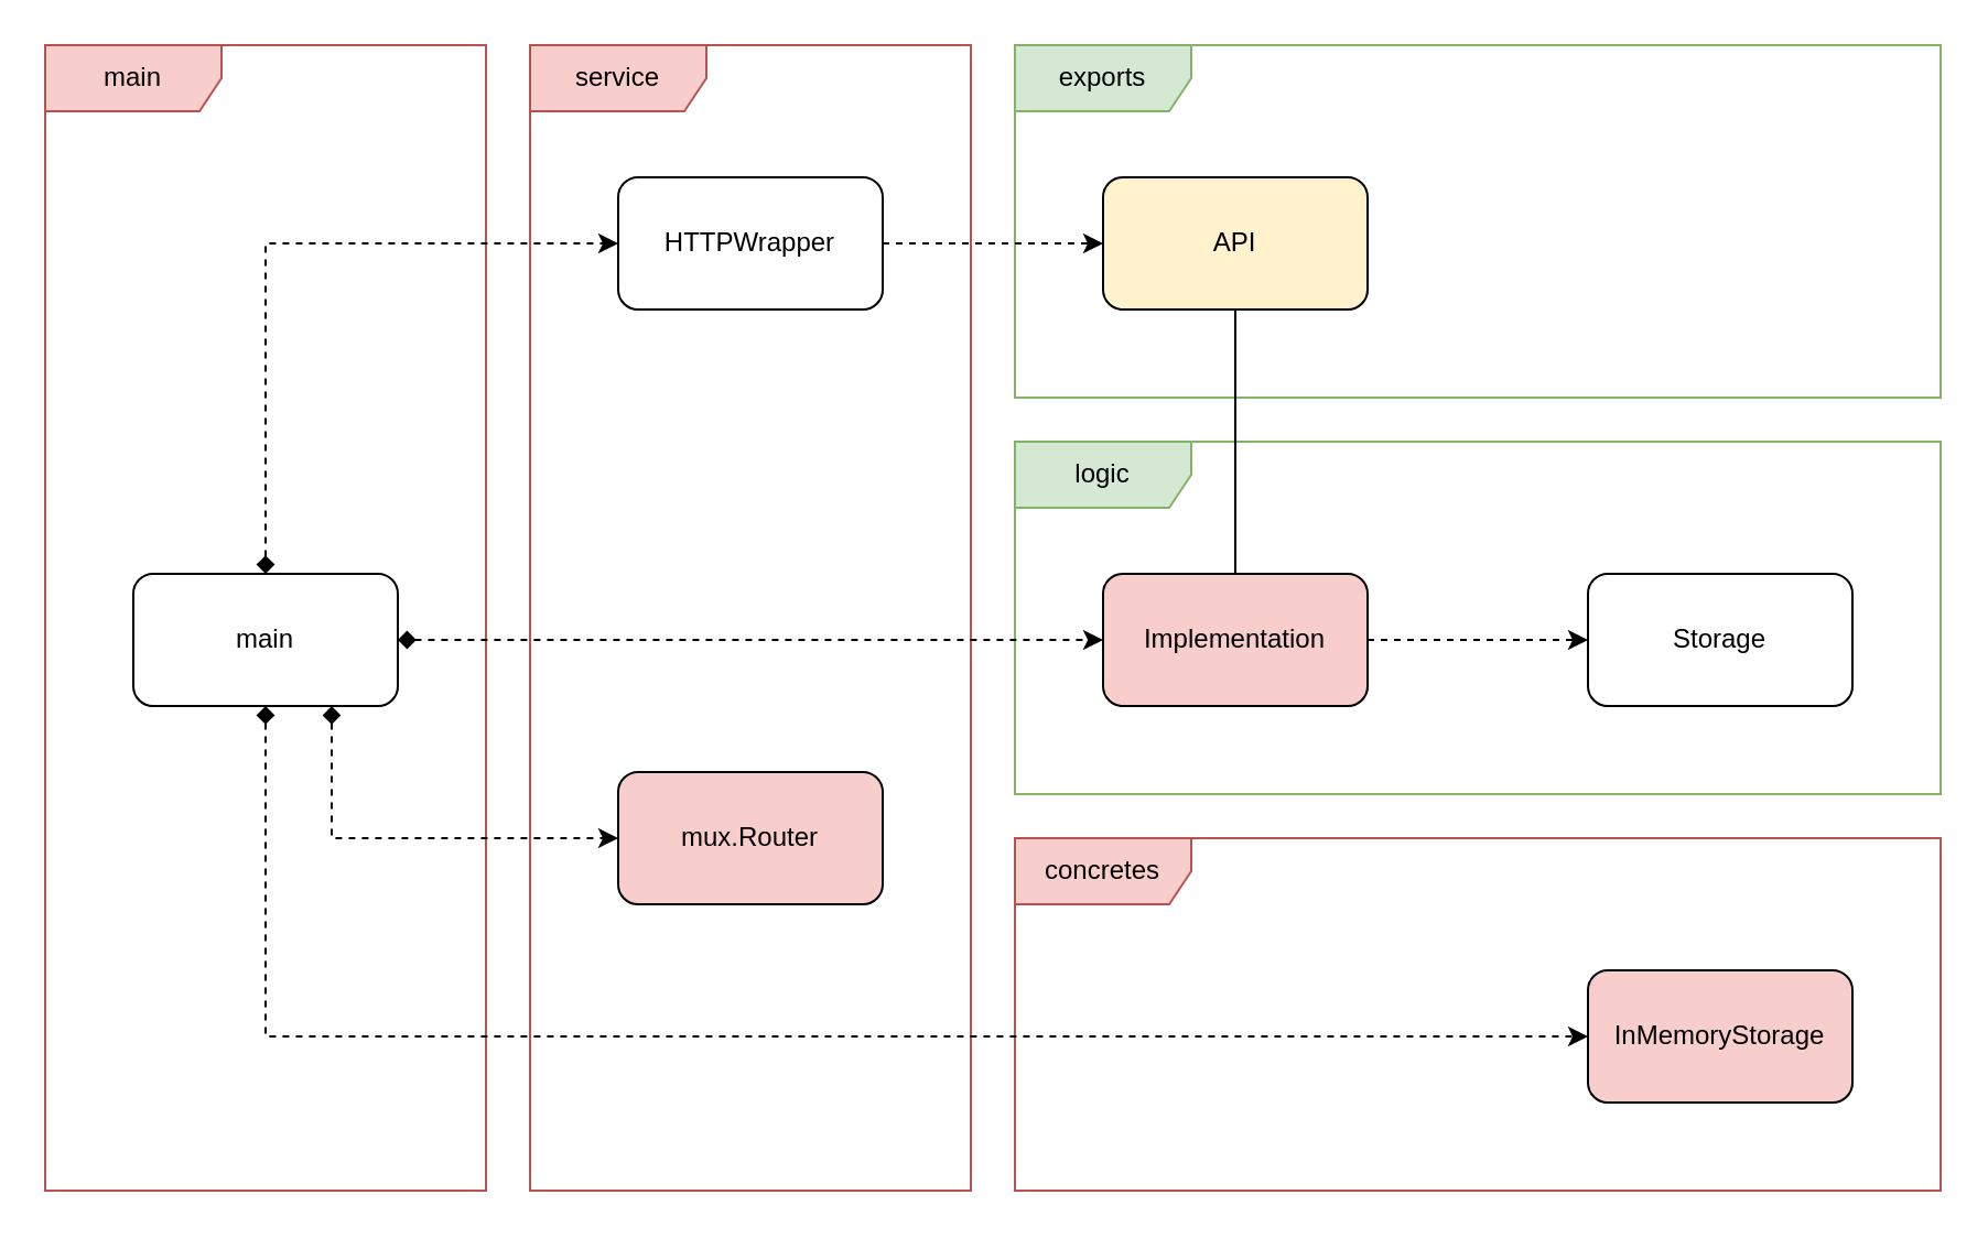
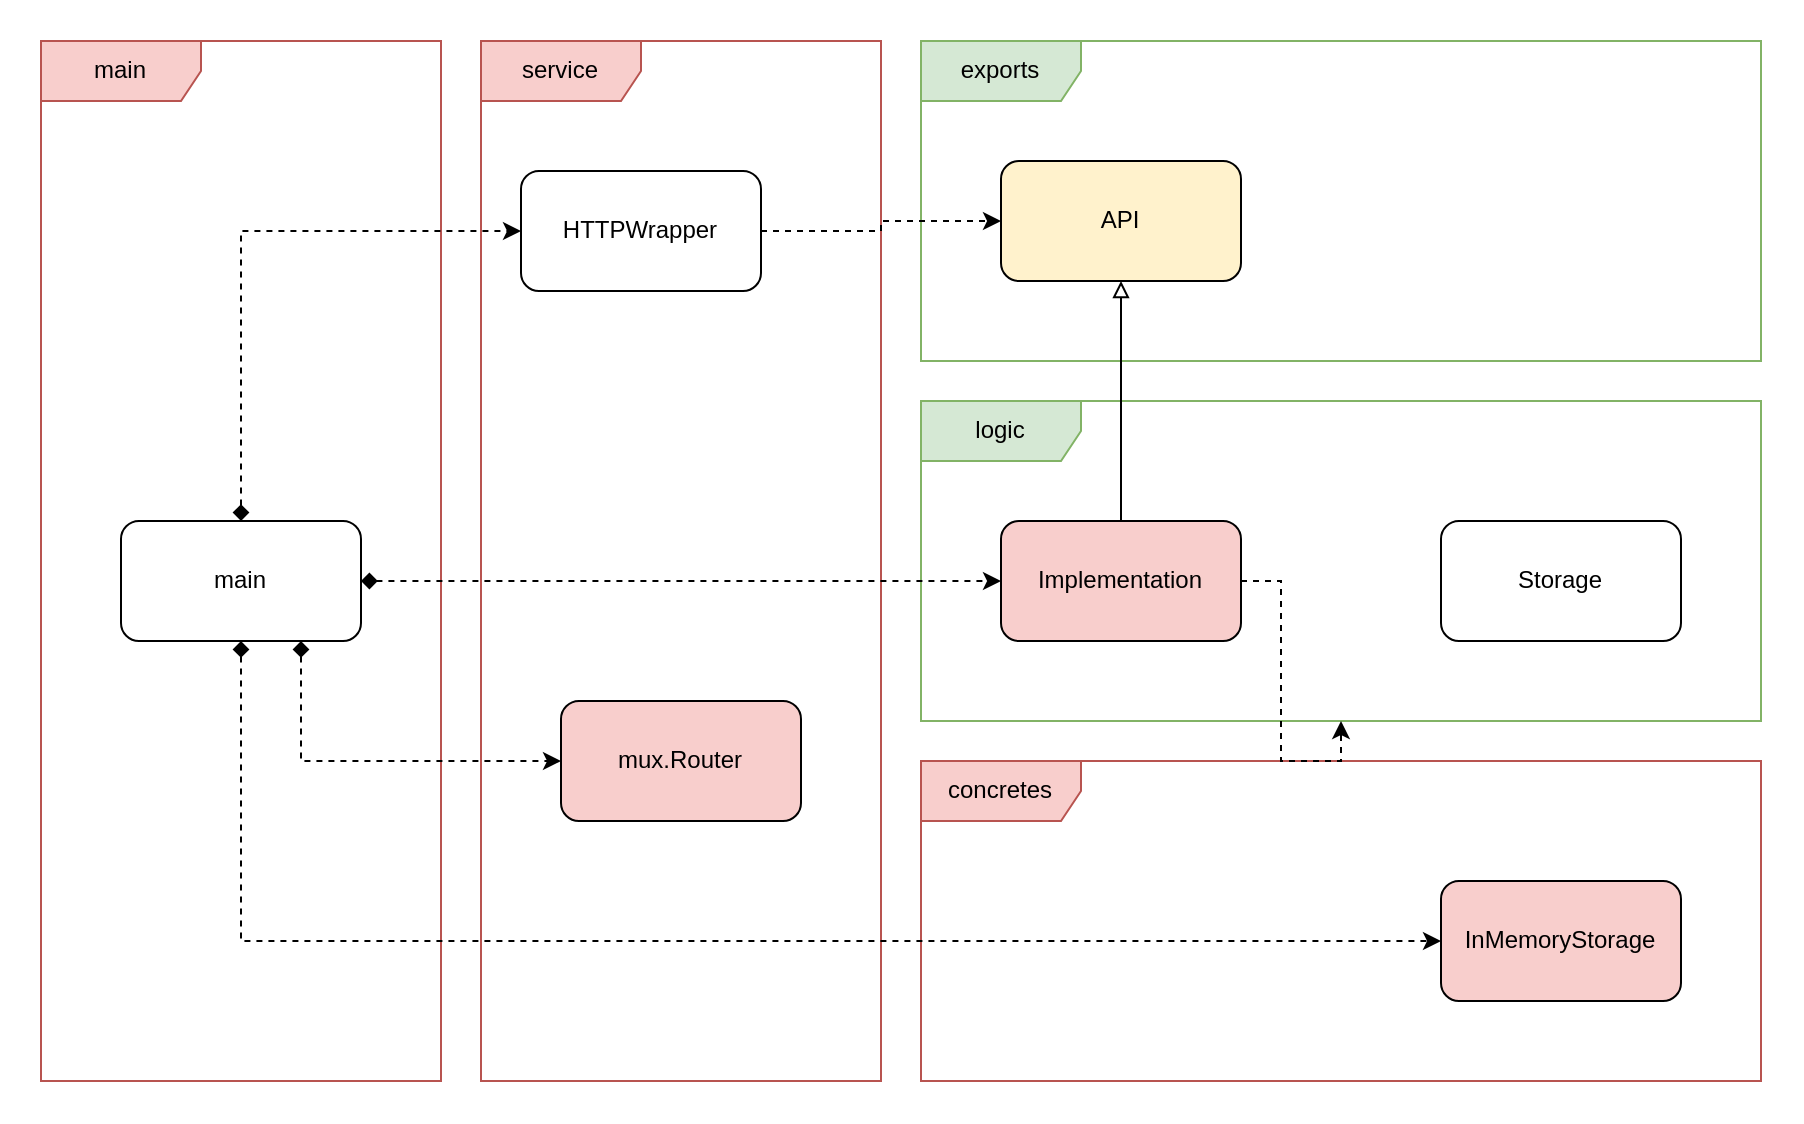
  <mxCell id="0" />
  <mxCell id="1" parent="0" />
  <mxCell id="2" value="exports" style="shape=umlFrame;whiteSpace=wrap;html=1;fillColor=#d5e8d4;strokeColor=#82b366;width=80;height=30;" vertex="1" parent="1"><mxGeometry x="460" y="20" width="420" height="160" as="geometry" /></mxCell>
  <mxCell id="3" value="service" style="shape=umlFrame;whiteSpace=wrap;html=1;fillColor=#f8cecc;strokeColor=#b85450;width=80;height=30;" vertex="1" parent="1"><mxGeometry x="240" y="20" width="200" height="520" as="geometry" /></mxCell>
  <mxCell id="4" value="logic" style="shape=umlFrame;whiteSpace=wrap;html=1;fillColor=#d5e8d4;strokeColor=#82b366;width=80;height=30;" vertex="1" parent="1"><mxGeometry x="460" y="200" width="420" height="160" as="geometry" /></mxCell>
  <mxCell id="5" value="concretes" style="shape=umlFrame;whiteSpace=wrap;html=1;fillColor=#f8cecc;strokeColor=#b85450;width=80;height=30;" vertex="1" parent="1"><mxGeometry x="460" y="380" width="420" height="160" as="geometry" /></mxCell>
- <mxCell id="6" style="edgeStyle=orthogonalEdgeStyle;rounded=0;orthogonalLoop=1;jettySize=auto;html=1;exitX=1;exitY=0.5;exitDx=0;exitDy=0;entryX=0;entryY=0.5;entryDx=0;entryDy=0;endArrow=classic;endFill=1;startArrow=none;startFill=0;dashed=1;" edge="1" parent="1" source="8" target="9"><mxGeometry relative="1" as="geometry" /></mxCell>
- <mxCell id="7" style="edgeStyle=orthogonalEdgeStyle;rounded=0;orthogonalLoop=1;jettySize=auto;html=1;exitX=0.5;exitY=0;exitDx=0;exitDy=0;entryX=0.5;entryY=1;entryDx=0;entryDy=0;startArrow=none;startFill=0;endArrow=none;endFill=0;" edge="1" parent="1" source="8" target="13"><mxGeometry relative="1" as="geometry" /></mxCell>
+ <mxCell id="6" style="edgeStyle=orthogonalEdgeStyle;rounded=0;orthogonalLoop=1;jettySize=auto;html=1;exitX=1;exitY=0.5;exitDx=0;exitDy=0;endArrow=classic;endFill=1;startArrow=none;startFill=0;dashed=1;" edge="1" parent="1" source="8" target="4"><mxGeometry relative="1" as="geometry" /></mxCell>
+ <mxCell id="7" style="edgeStyle=orthogonalEdgeStyle;rounded=0;orthogonalLoop=1;jettySize=auto;html=1;exitX=0.5;exitY=0;exitDx=0;exitDy=0;entryX=0.5;entryY=1;entryDx=0;entryDy=0;startArrow=none;startFill=0;endArrow=block;endFill=0;" edge="1" parent="1" source="8" target="13"><mxGeometry relative="1" as="geometry" /></mxCell>
  <mxCell id="8" value="Implementation" style="rounded=1;whiteSpace=wrap;html=1;fillColor=#f8cecc;" vertex="1" parent="1"><mxGeometry x="500" y="260" width="120" height="60" as="geometry" /></mxCell>
  <mxCell id="9" value="Storage" style="rounded=1;whiteSpace=wrap;html=1;" vertex="1" parent="1"><mxGeometry x="720" y="260" width="120" height="60" as="geometry" /></mxCell>
  <mxCell id="10" value="InMemoryStorage" style="rounded=1;whiteSpace=wrap;html=1;fillColor=#f8cecc;" vertex="1" parent="1"><mxGeometry x="720" y="440" width="120" height="60" as="geometry" /></mxCell>
  <mxCell id="11" style="edgeStyle=orthogonalEdgeStyle;rounded=0;orthogonalLoop=1;jettySize=auto;html=1;exitX=1;exitY=0.5;exitDx=0;exitDy=0;entryX=0;entryY=0.5;entryDx=0;entryDy=0;startArrow=none;startFill=0;endArrow=classic;endFill=1;dashed=1;" edge="1" parent="1" source="12" target="13"><mxGeometry relative="1" as="geometry" /></mxCell>
- <mxCell id="12" value="HTTPWrapper" style="rounded=1;whiteSpace=wrap;html=1;" vertex="1" parent="1"><mxGeometry x="280" y="80" width="120" height="60" as="geometry" /></mxCell>
+ <mxCell id="12" value="HTTPWrapper" style="rounded=1;whiteSpace=wrap;html=1;" vertex="1" parent="1"><mxGeometry x="260" y="85" width="120" height="60" as="geometry" /></mxCell>
  <mxCell id="13" value="API" style="rounded=1;whiteSpace=wrap;html=1;fillColor=#fff2cc;" vertex="1" parent="1"><mxGeometry x="500" y="80" width="120" height="60" as="geometry" /></mxCell>
  <mxCell id="14" value="main" style="shape=umlFrame;whiteSpace=wrap;html=1;fillColor=#f8cecc;strokeColor=#b85450;width=80;height=30;" vertex="1" parent="1"><mxGeometry x="20" y="20" width="200" height="520" as="geometry" /></mxCell>
  <mxCell id="15" value="mux.Router" style="rounded=1;whiteSpace=wrap;html=1;fillColor=#f8cecc;" vertex="1" parent="1"><mxGeometry x="280" y="350" width="120" height="60" as="geometry" /></mxCell>
  <mxCell id="16" style="edgeStyle=orthogonalEdgeStyle;rounded=0;orthogonalLoop=1;jettySize=auto;html=1;exitX=0.5;exitY=0;exitDx=0;exitDy=0;entryX=0;entryY=0.5;entryDx=0;entryDy=0;dashed=1;startArrow=diamond;startFill=1;endArrow=classic;endFill=1;" edge="1" parent="1" source="20" target="12"><mxGeometry relative="1" as="geometry" /></mxCell>
  <mxCell id="17" style="edgeStyle=orthogonalEdgeStyle;rounded=0;orthogonalLoop=1;jettySize=auto;html=1;exitX=0.75;exitY=1;exitDx=0;exitDy=0;entryX=0;entryY=0.5;entryDx=0;entryDy=0;dashed=1;startArrow=diamond;startFill=1;endArrow=classic;endFill=1;" edge="1" parent="1" source="20" target="15"><mxGeometry relative="1" as="geometry" /></mxCell>
  <mxCell id="18" style="edgeStyle=orthogonalEdgeStyle;rounded=0;orthogonalLoop=1;jettySize=auto;html=1;exitX=0.5;exitY=1;exitDx=0;exitDy=0;entryX=0;entryY=0.5;entryDx=0;entryDy=0;dashed=1;startArrow=diamond;startFill=1;endArrow=classic;endFill=1;" edge="1" parent="1" source="20" target="10"><mxGeometry relative="1" as="geometry" /></mxCell>
  <mxCell id="19" style="edgeStyle=orthogonalEdgeStyle;rounded=0;orthogonalLoop=1;jettySize=auto;html=1;exitX=1;exitY=0.5;exitDx=0;exitDy=0;entryX=0;entryY=0.5;entryDx=0;entryDy=0;dashed=1;startArrow=diamond;startFill=1;endArrow=classic;endFill=1;" edge="1" parent="1" source="20" target="8"><mxGeometry relative="1" as="geometry" /></mxCell>
  <mxCell id="20" value="main" style="rounded=1;whiteSpace=wrap;html=1;" vertex="1" parent="1"><mxGeometry x="60" y="260" width="120" height="60" as="geometry" /></mxCell>
